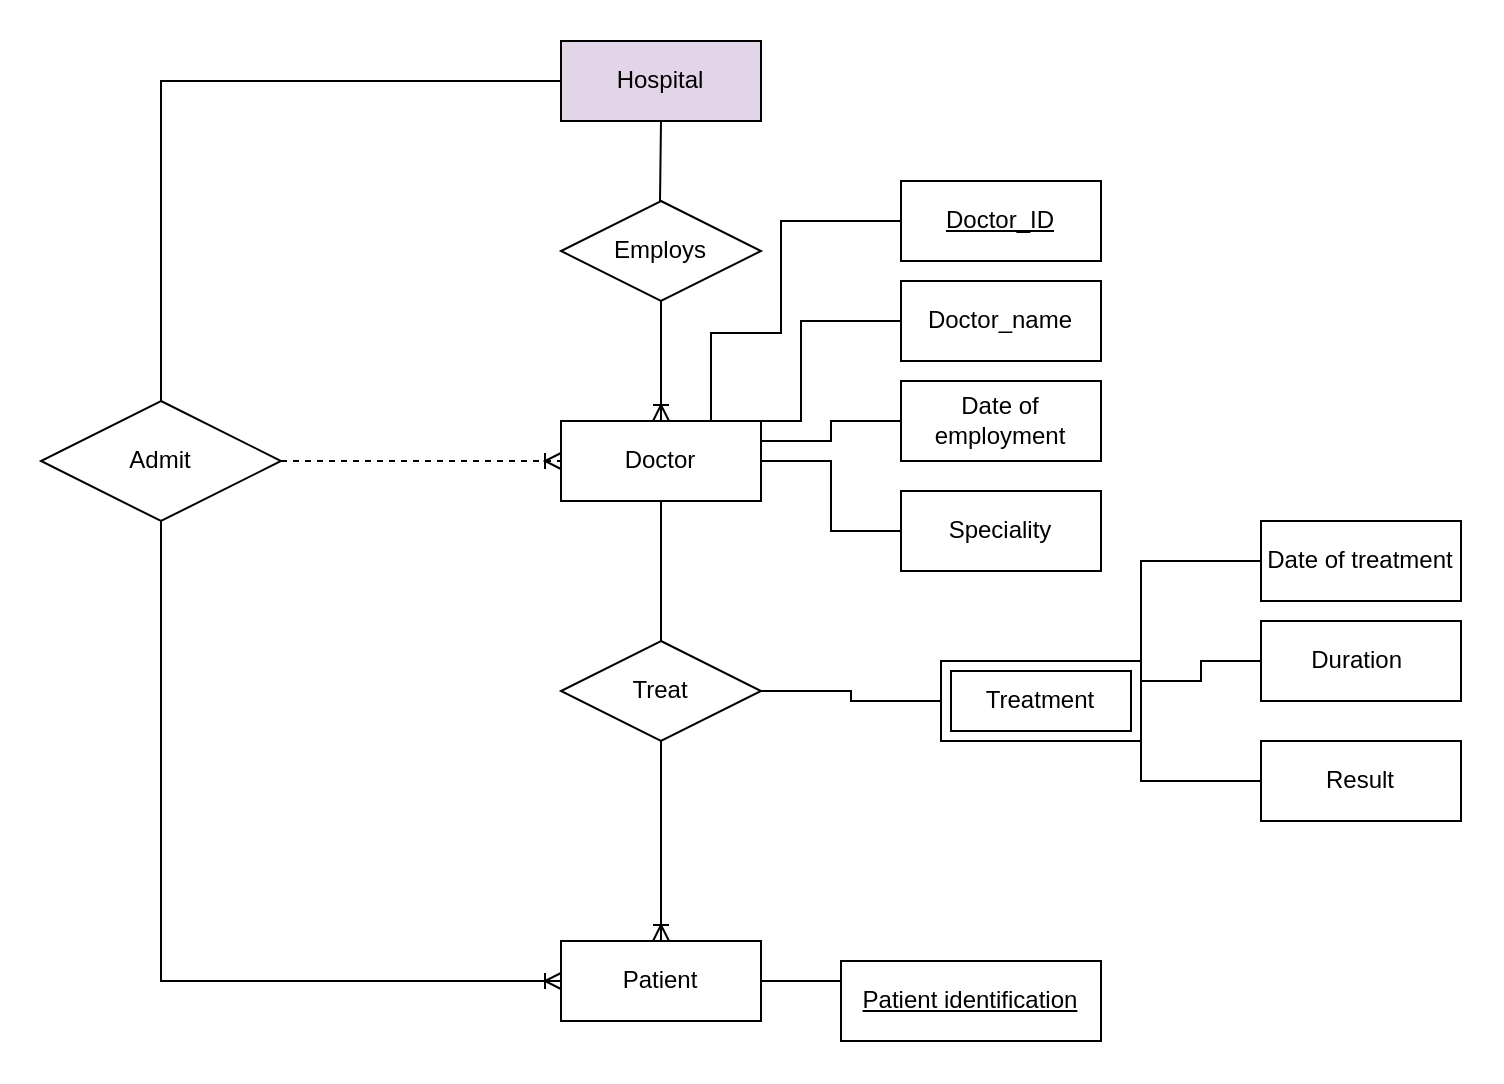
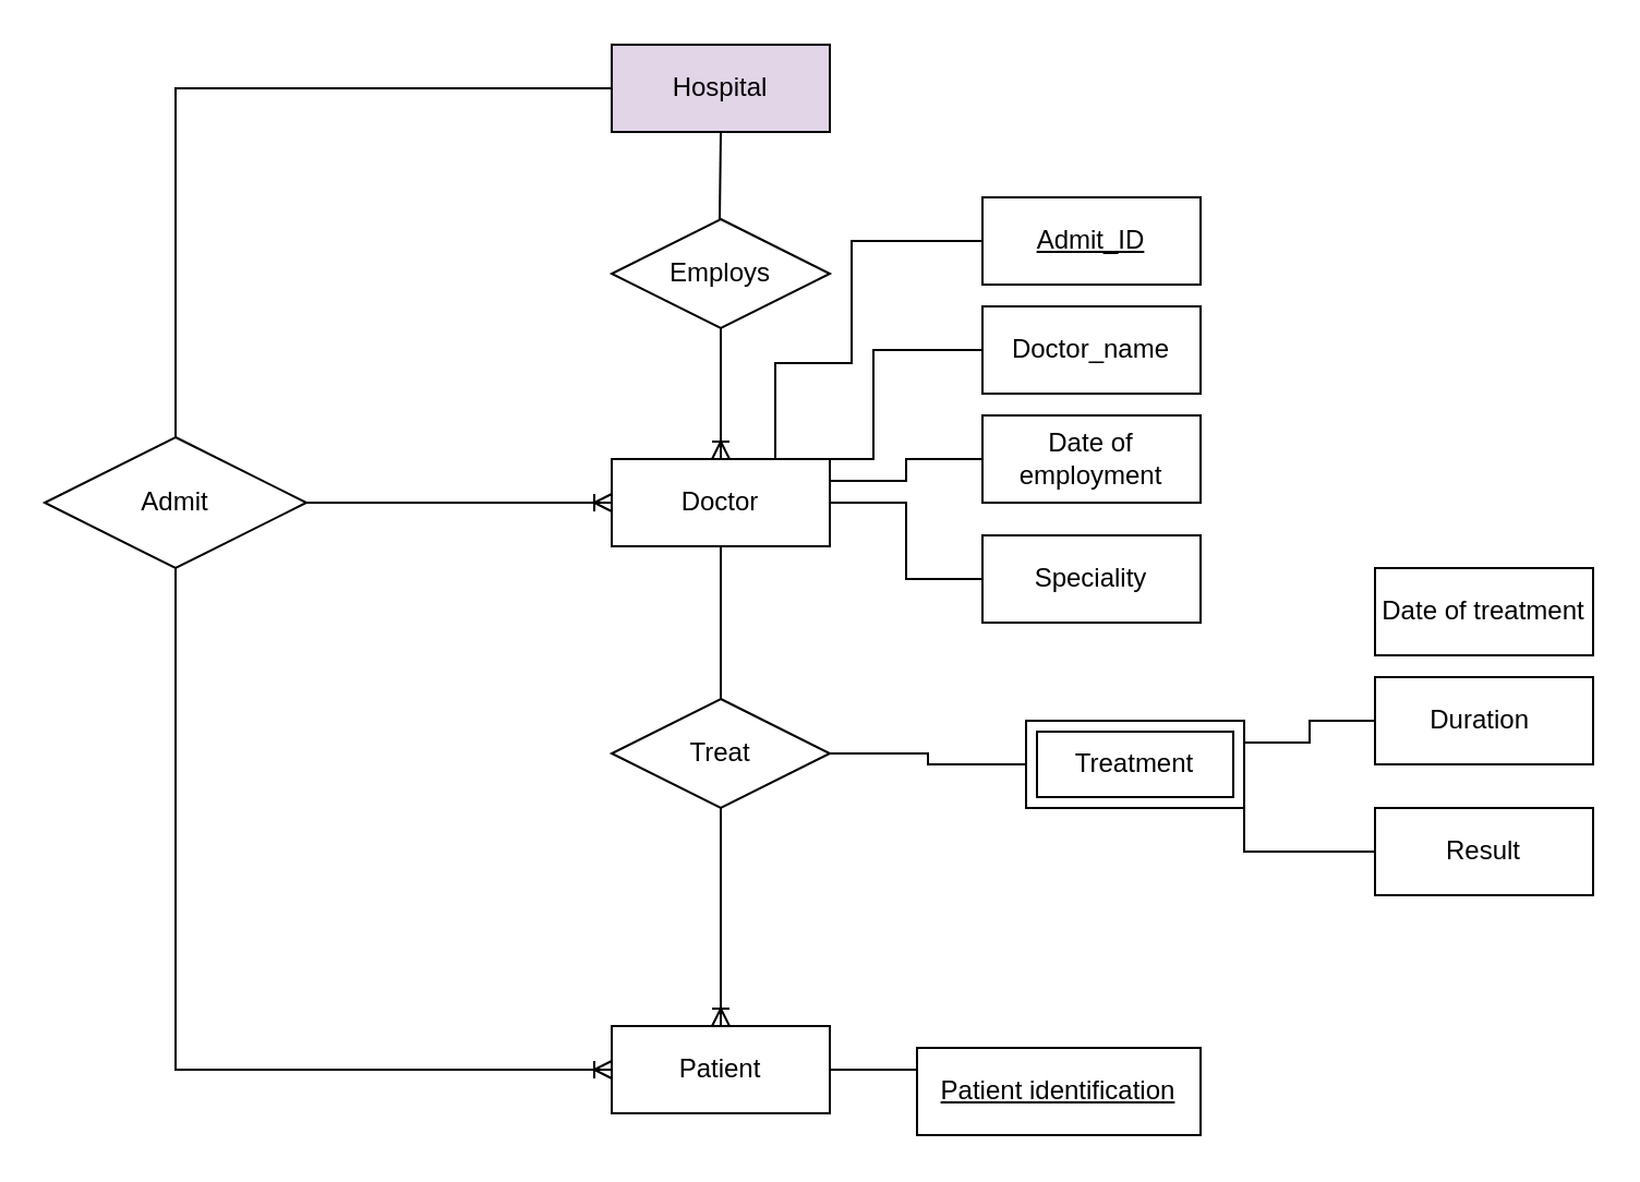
  <mxCell id="0" />
  <mxCell id="1" parent="0" />
  <mxCell id="2" style="edgeStyle=orthogonalEdgeStyle;rounded=0;orthogonalLoop=1;jettySize=auto;html=1;exitX=0.75;exitY=0;exitDx=0;exitDy=0;endArrow=none;endFill=0;entryX=0;entryY=0.5;entryDx=0;entryDy=0;" edge="1" parent="1" source="7" target="15"><mxGeometry relative="1" as="geometry"><mxPoint x="400" y="110" as="targetPoint" /><Array as="points"><mxPoint x="355" y="166" /><mxPoint x="390" y="166" /><mxPoint x="390" y="110" /></Array></mxGeometry></mxCell>
  <mxCell id="3" style="edgeStyle=orthogonalEdgeStyle;rounded=0;orthogonalLoop=1;jettySize=auto;html=1;exitX=1;exitY=0;exitDx=0;exitDy=0;endArrow=none;endFill=0;entryX=0;entryY=0.5;entryDx=0;entryDy=0;" edge="1" parent="1" source="7" target="16"><mxGeometry relative="1" as="geometry"><mxPoint x="410" y="160" as="targetPoint" /><Array as="points"><mxPoint x="400" y="210" /><mxPoint x="400" y="160" /></Array></mxGeometry></mxCell>
  <mxCell id="4" style="edgeStyle=orthogonalEdgeStyle;rounded=0;orthogonalLoop=1;jettySize=auto;html=1;exitX=1;exitY=0.25;exitDx=0;exitDy=0;entryX=0;entryY=0.5;entryDx=0;entryDy=0;endArrow=none;endFill=0;" edge="1" parent="1" source="7" target="17"><mxGeometry relative="1" as="geometry" /></mxCell>
  <mxCell id="5" style="edgeStyle=orthogonalEdgeStyle;rounded=0;orthogonalLoop=1;jettySize=auto;html=1;exitX=1;exitY=0.5;exitDx=0;exitDy=0;endArrow=none;endFill=0;entryX=0;entryY=0.5;entryDx=0;entryDy=0;" edge="1" parent="1" source="7" target="18"><mxGeometry relative="1" as="geometry"><mxPoint x="400" y="270" as="targetPoint" /></mxGeometry></mxCell>
  <mxCell id="6" style="edgeStyle=orthogonalEdgeStyle;rounded=0;orthogonalLoop=1;jettySize=auto;html=1;entryX=0.5;entryY=0;entryDx=0;entryDy=0;endArrow=none;endFill=0;" edge="1" parent="1" source="7" target="21"><mxGeometry relative="1" as="geometry" /></mxCell>
  <mxCell id="7" value="Doctor" style="whiteSpace=wrap;html=1;align=center;" vertex="1" parent="1"><mxGeometry x="280" y="210" width="100" height="40" as="geometry" /></mxCell>
  <mxCell id="8" style="edgeStyle=orthogonalEdgeStyle;rounded=0;orthogonalLoop=1;jettySize=auto;html=1;exitX=1;exitY=0.5;exitDx=0;exitDy=0;entryX=0;entryY=0.25;entryDx=0;entryDy=0;endArrow=none;endFill=0;" edge="1" parent="1" source="9" target="32"><mxGeometry relative="1" as="geometry" /></mxCell>
  <mxCell id="9" value="Patient" style="whiteSpace=wrap;html=1;align=center;" vertex="1" parent="1"><mxGeometry x="280" y="470" width="100" height="40" as="geometry" /></mxCell>
  <mxCell id="10" style="edgeStyle=orthogonalEdgeStyle;rounded=0;orthogonalLoop=1;jettySize=auto;html=1;exitX=0;exitY=0.5;exitDx=0;exitDy=0;entryX=0.5;entryY=0;entryDx=0;entryDy=0;endArrow=none;endFill=0;" edge="1" parent="1" source="11" target="31"><mxGeometry relative="1" as="geometry" /></mxCell>
  <mxCell id="11" value="Hospital" style="whiteSpace=wrap;html=1;align=center;fillColor=#e1d5e7;" vertex="1" parent="1"><mxGeometry x="280" y="20" width="100" height="40" as="geometry" /></mxCell>
  <mxCell id="12" style="edgeStyle=orthogonalEdgeStyle;rounded=0;orthogonalLoop=1;jettySize=auto;html=1;exitX=0.5;exitY=1;exitDx=0;exitDy=0;entryX=0.5;entryY=0;entryDx=0;entryDy=0;endArrow=ERoneToMany;endFill=0;" edge="1" parent="1" source="13" target="7"><mxGeometry relative="1" as="geometry" /></mxCell>
  <mxCell id="13" value="Employs" style="shape=rhombus;perimeter=rhombusPerimeter;whiteSpace=wrap;html=1;align=center;" vertex="1" parent="1"><mxGeometry x="280" y="100" width="100" height="50" as="geometry" /></mxCell>
  <mxCell id="14" value="" style="endArrow=none;html=1;rounded=0;" edge="1" parent="1"><mxGeometry relative="1" as="geometry"><mxPoint x="330" y="60" as="sourcePoint" /><mxPoint x="329.5" y="100" as="targetPoint" /></mxGeometry></mxCell>
- <mxCell id="15" value="&lt;u&gt;Doctor_ID&lt;/u&gt;" style="whiteSpace=wrap;html=1;align=center;" vertex="1" parent="1"><mxGeometry x="450" y="90" width="100" height="40" as="geometry" /></mxCell>
+ <mxCell id="15" value="&lt;u&gt;Admit_ID&lt;/u&gt;" style="whiteSpace=wrap;html=1;align=center;" vertex="1" parent="1"><mxGeometry x="450" y="90" width="100" height="40" as="geometry" /></mxCell>
  <mxCell id="16" value="Doctor_name" style="whiteSpace=wrap;html=1;align=center;" vertex="1" parent="1"><mxGeometry x="450" y="140" width="100" height="40" as="geometry" /></mxCell>
  <mxCell id="17" value="Date of employment" style="whiteSpace=wrap;html=1;align=center;" vertex="1" parent="1"><mxGeometry x="450" y="190" width="100" height="40" as="geometry" /></mxCell>
  <mxCell id="18" value="Speciality" style="whiteSpace=wrap;html=1;align=center;" vertex="1" parent="1"><mxGeometry x="450" y="245" width="100" height="40" as="geometry" /></mxCell>
  <mxCell id="19" style="edgeStyle=orthogonalEdgeStyle;rounded=0;orthogonalLoop=1;jettySize=auto;html=1;exitX=0.5;exitY=1;exitDx=0;exitDy=0;entryX=0.5;entryY=0;entryDx=0;entryDy=0;endArrow=ERoneToMany;endFill=0;" edge="1" parent="1" source="21" target="9"><mxGeometry relative="1" as="geometry" /></mxCell>
  <mxCell id="20" style="edgeStyle=orthogonalEdgeStyle;rounded=0;orthogonalLoop=1;jettySize=auto;html=1;exitX=1;exitY=0.5;exitDx=0;exitDy=0;entryX=0;entryY=0.5;entryDx=0;entryDy=0;endArrow=none;endFill=0;" edge="1" parent="1" source="21" target="25"><mxGeometry relative="1" as="geometry" /></mxCell>
  <mxCell id="21" value="Treat" style="shape=rhombus;perimeter=rhombusPerimeter;whiteSpace=wrap;html=1;align=center;" vertex="1" parent="1"><mxGeometry x="280" y="320" width="100" height="50" as="geometry" /></mxCell>
- <mxCell id="22" style="edgeStyle=orthogonalEdgeStyle;rounded=0;orthogonalLoop=1;jettySize=auto;html=1;exitX=1;exitY=0;exitDx=0;exitDy=0;endArrow=none;endFill=0;entryX=0;entryY=0.5;entryDx=0;entryDy=0;" edge="1" parent="1" source="25" target="26"><mxGeometry relative="1" as="geometry"><mxPoint x="570" y="280" as="targetPoint" /></mxGeometry></mxCell>
  <mxCell id="23" style="edgeStyle=orthogonalEdgeStyle;rounded=0;orthogonalLoop=1;jettySize=auto;html=1;exitX=1;exitY=0.25;exitDx=0;exitDy=0;entryX=0;entryY=0.5;entryDx=0;entryDy=0;endArrow=none;endFill=0;" edge="1" parent="1" source="25" target="27"><mxGeometry relative="1" as="geometry" /></mxCell>
  <mxCell id="24" style="edgeStyle=orthogonalEdgeStyle;rounded=0;orthogonalLoop=1;jettySize=auto;html=1;exitX=1;exitY=1;exitDx=0;exitDy=0;entryX=0;entryY=0.5;entryDx=0;entryDy=0;endArrow=none;endFill=0;" edge="1" parent="1" source="25" target="28"><mxGeometry relative="1" as="geometry" /></mxCell>
  <mxCell id="25" value="Treatment" style="shape=ext;margin=3;double=1;whiteSpace=wrap;html=1;align=center;" vertex="1" parent="1"><mxGeometry x="470" y="330" width="100" height="40" as="geometry" /></mxCell>
  <mxCell id="26" value="Date of treatment" style="whiteSpace=wrap;html=1;align=center;" vertex="1" parent="1"><mxGeometry x="630" y="260" width="100" height="40" as="geometry" /></mxCell>
  <mxCell id="27" value="Duration&amp;nbsp;" style="whiteSpace=wrap;html=1;align=center;" vertex="1" parent="1"><mxGeometry x="630" y="310" width="100" height="40" as="geometry" /></mxCell>
  <mxCell id="28" value="Result" style="whiteSpace=wrap;html=1;align=center;" vertex="1" parent="1"><mxGeometry x="630" y="370" width="100" height="40" as="geometry" /></mxCell>
- <mxCell id="29" style="edgeStyle=orthogonalEdgeStyle;rounded=0;orthogonalLoop=1;jettySize=auto;html=1;exitX=1;exitY=0.5;exitDx=0;exitDy=0;entryX=0;entryY=0.5;entryDx=0;entryDy=0;endArrow=ERoneToMany;endFill=0;dashed=1;" edge="1" parent="1" source="31" target="7"><mxGeometry relative="1" as="geometry" /></mxCell>
+ <mxCell id="29" style="edgeStyle=orthogonalEdgeStyle;rounded=0;orthogonalLoop=1;jettySize=auto;html=1;exitX=1;exitY=0.5;exitDx=0;exitDy=0;entryX=0;entryY=0.5;entryDx=0;entryDy=0;endArrow=ERoneToMany;endFill=0;" edge="1" parent="1" source="31" target="7"><mxGeometry relative="1" as="geometry" /></mxCell>
  <mxCell id="30" style="edgeStyle=orthogonalEdgeStyle;rounded=0;orthogonalLoop=1;jettySize=auto;html=1;exitX=0.5;exitY=1;exitDx=0;exitDy=0;entryX=0;entryY=0.5;entryDx=0;entryDy=0;endArrow=ERoneToMany;endFill=0;" edge="1" parent="1" source="31" target="9"><mxGeometry relative="1" as="geometry" /></mxCell>
  <mxCell id="31" value="Admit" style="shape=rhombus;perimeter=rhombusPerimeter;whiteSpace=wrap;html=1;align=center;" vertex="1" parent="1"><mxGeometry x="20" y="200" width="120" height="60" as="geometry" /></mxCell>
  <mxCell id="32" value="&lt;u&gt;Patient identification&lt;/u&gt;" style="whiteSpace=wrap;html=1;align=center;" vertex="1" parent="1"><mxGeometry x="420" y="480" width="130" height="40" as="geometry" /></mxCell>
